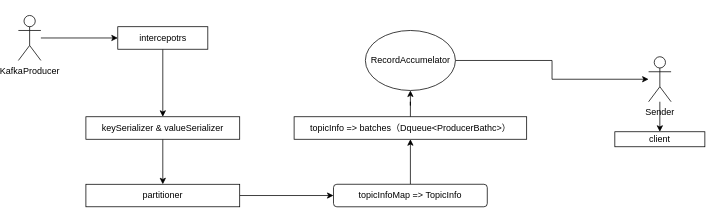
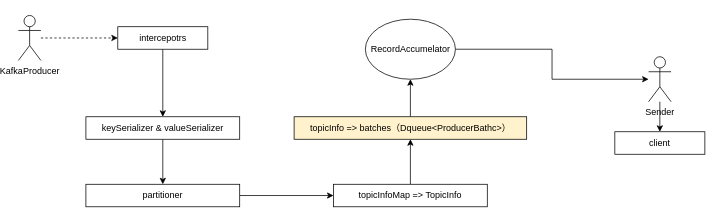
  <mxCell id="0" />
  <mxCell id="1" parent="0" />
- <mxCell id="2" value="" style="edgeStyle=orthogonalEdgeStyle;rounded=0;orthogonalLoop=1;jettySize=auto;html=1;" edge="1" parent="1" source="3" target="7"><mxGeometry relative="1" as="geometry" /></mxCell>
+ <mxCell id="2" value="" style="edgeStyle=orthogonalEdgeStyle;rounded=0;orthogonalLoop=1;jettySize=auto;html=1;dashed=1;" edge="1" parent="1" source="3" target="7"><mxGeometry relative="1" as="geometry" /></mxCell>
  <mxCell id="3" value="KafkaProducer" style="shape=umlActor;verticalLabelPosition=bottom;verticalAlign=top;html=1;outlineConnect=0;" vertex="1" parent="1"><mxGeometry x="20" y="20" width="30" height="60" as="geometry" /></mxCell>
  <mxCell id="4" style="edgeStyle=orthogonalEdgeStyle;rounded=0;orthogonalLoop=1;jettySize=auto;html=1;" edge="1" parent="1" source="5" target="17"><mxGeometry relative="1" as="geometry" /></mxCell>
- <mxCell id="5" value="RecordAccumelator" style="ellipse;whiteSpace=wrap;html=1;" vertex="1" parent="1"><mxGeometry x="482.5" y="40" width="120" height="80" as="geometry" /></mxCell>
+ <mxCell id="5" value="RecordAccumelator" style="ellipse;whiteSpace=wrap;html=1;" vertex="1" parent="1"><mxGeometry x="482.5" y="25" width="120" height="80" as="geometry" /></mxCell>
  <mxCell id="6" value="" style="edgeStyle=orthogonalEdgeStyle;rounded=0;orthogonalLoop=1;jettySize=auto;html=1;" edge="1" parent="1" source="7" target="9"><mxGeometry relative="1" as="geometry" /></mxCell>
  <mxCell id="7" value="intercepotrs" style="whiteSpace=wrap;html=1;verticalAlign=middle;" vertex="1" parent="1"><mxGeometry x="152.5" y="35" width="120" height="30" as="geometry" /></mxCell>
  <mxCell id="8" value="" style="edgeStyle=orthogonalEdgeStyle;rounded=0;orthogonalLoop=1;jettySize=auto;html=1;" edge="1" parent="1" source="9" target="11"><mxGeometry relative="1" as="geometry" /></mxCell>
  <mxCell id="9" value="keySerializer &amp;amp; valueSerializer" style="whiteSpace=wrap;html=1;verticalAlign=middle;" vertex="1" parent="1"><mxGeometry x="110" y="155" width="205" height="30" as="geometry" /></mxCell>
  <mxCell id="10" value="" style="edgeStyle=orthogonalEdgeStyle;rounded=0;orthogonalLoop=1;jettySize=auto;html=1;" edge="1" parent="1" source="11" target="13"><mxGeometry relative="1" as="geometry" /></mxCell>
  <mxCell id="11" value="partitioner" style="whiteSpace=wrap;html=1;verticalAlign=middle;" vertex="1" parent="1"><mxGeometry x="110" y="245" width="205" height="30" as="geometry" /></mxCell>
  <mxCell id="12" value="" style="edgeStyle=orthogonalEdgeStyle;rounded=0;orthogonalLoop=1;jettySize=auto;html=1;" edge="1" parent="1" source="13" target="15"><mxGeometry relative="1" as="geometry" /></mxCell>
- <mxCell id="13" value="topicInfoMap =&amp;gt; TopicInfo" style="whiteSpace=wrap;html=1;verticalAlign=middle;rounded=1;" vertex="1" parent="1"><mxGeometry x="440" y="245" width="205" height="30" as="geometry" /></mxCell>
+ <mxCell id="13" value="topicInfoMap =&amp;gt; TopicInfo" style="whiteSpace=wrap;html=1;verticalAlign=middle;" vertex="1" parent="1"><mxGeometry x="440" y="245" width="205" height="30" as="geometry" /></mxCell>
  <mxCell id="14" value="" style="edgeStyle=orthogonalEdgeStyle;rounded=0;orthogonalLoop=1;jettySize=auto;html=1;" edge="1" parent="1" source="15" target="5"><mxGeometry relative="1" as="geometry" /></mxCell>
- <mxCell id="15" value="topicInfo =&amp;gt; batches（Dqueue&amp;lt;ProducerBathc&amp;gt;）" style="whiteSpace=wrap;html=1;verticalAlign=middle;" vertex="1" parent="1"><mxGeometry x="387.5" y="155" width="310" height="30" as="geometry" /></mxCell>
+ <mxCell id="15" value="topicInfo =&amp;gt; batches（Dqueue&amp;lt;ProducerBathc&amp;gt;）" style="whiteSpace=wrap;html=1;verticalAlign=middle;fillColor=#fff2cc;" vertex="1" parent="1"><mxGeometry x="387.5" y="155" width="310" height="30" as="geometry" /></mxCell>
  <mxCell id="16" value="" style="edgeStyle=orthogonalEdgeStyle;rounded=0;orthogonalLoop=1;jettySize=auto;html=1;" edge="1" parent="1" source="17" target="18"><mxGeometry relative="1" as="geometry" /></mxCell>
  <mxCell id="17" value="Sender&lt;br&gt;" style="shape=umlActor;verticalLabelPosition=bottom;verticalAlign=top;html=1;outlineConnect=0;" vertex="1" parent="1"><mxGeometry x="860" y="75" width="30" height="60" as="geometry" /></mxCell>
- <mxCell id="18" value="client" style="whiteSpace=wrap;html=1;verticalAlign=middle;" vertex="1" parent="1"><mxGeometry x="815" y="175" width="120" height="20" as="geometry" /></mxCell>
+ <mxCell id="18" value="client" style="whiteSpace=wrap;html=1;verticalAlign=middle;" vertex="1" parent="1"><mxGeometry x="815" y="175" width="120" height="30" as="geometry" /></mxCell>
